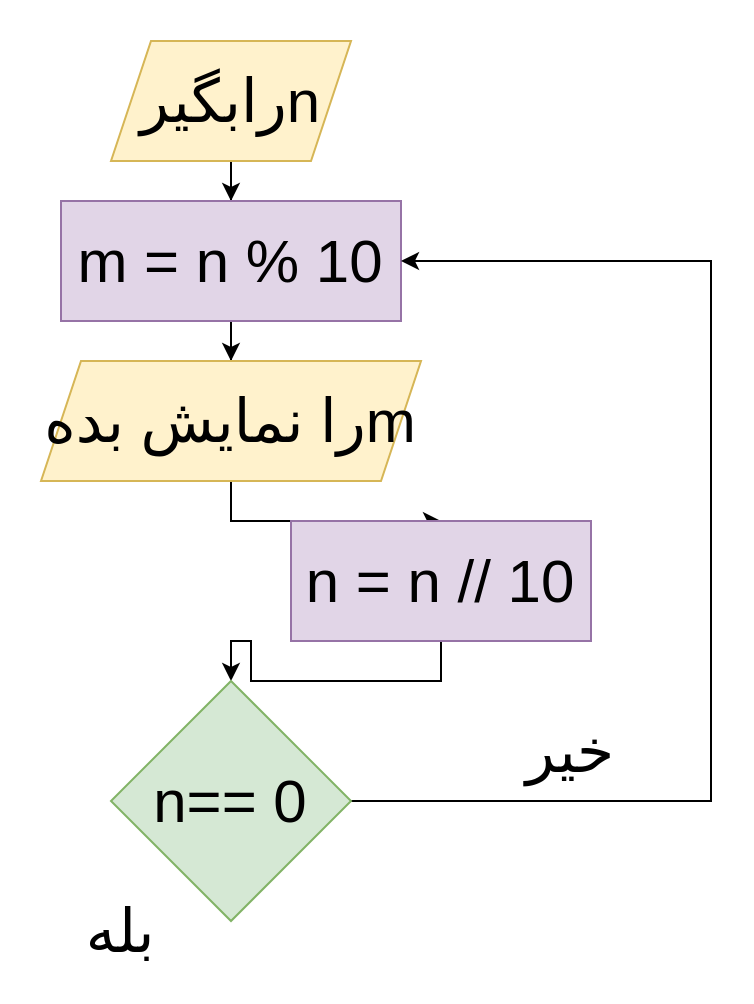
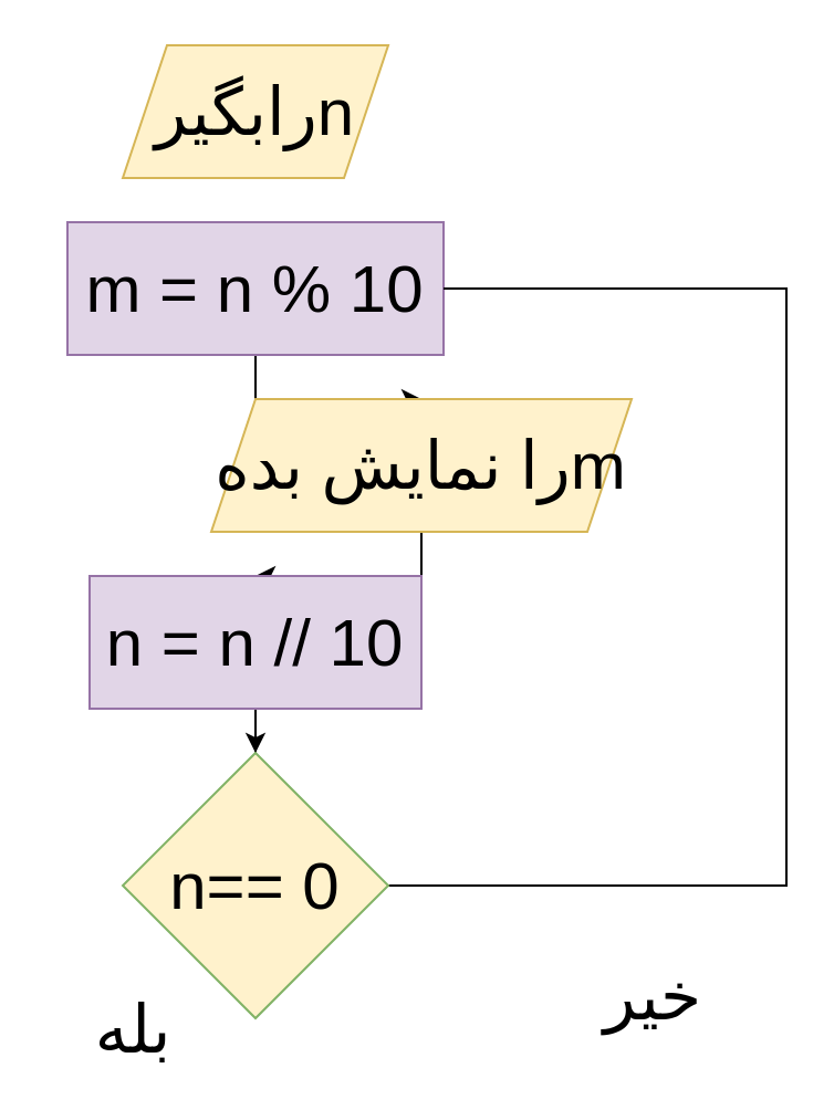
  <mxCell id="0" />
  <mxCell id="1" parent="0" />
- <mxCell id="2" value="" style="edgeStyle=orthogonalEdgeStyle;rounded=0;orthogonalLoop=1;jettySize=auto;html=1;fontSize=30;" edge="1" parent="1" source="3" target="5"><mxGeometry relative="1" as="geometry" /></mxCell>
  <mxCell id="3" value="&lt;div style=&quot;direction: rtl;&quot;&gt;&lt;span style=&quot;background-color: initial;&quot;&gt;nرابگیر&lt;/span&gt;&lt;/div&gt;" style="shape=parallelogram;perimeter=parallelogramPerimeter;whiteSpace=wrap;html=1;fixedSize=1;fontSize=30;fillColor=#fff2cc;strokeColor=#d6b656;" vertex="1" parent="1"><mxGeometry x="55" y="20" width="120" height="60" as="geometry" /></mxCell>
  <mxCell id="4" value="" style="edgeStyle=orthogonalEdgeStyle;rounded=0;orthogonalLoop=1;jettySize=auto;html=1;fontSize=30;" edge="1" parent="1" source="5" target="7"><mxGeometry relative="1" as="geometry" /></mxCell>
  <mxCell id="5" value="m = n % 10" style="rounded=0;whiteSpace=wrap;html=1;fontSize=30;fillColor=#e1d5e7;strokeColor=#9673a6;" vertex="1" parent="1"><mxGeometry x="30" y="100" width="170" height="60" as="geometry" /></mxCell>
  <mxCell id="6" value="" style="edgeStyle=orthogonalEdgeStyle;rounded=0;orthogonalLoop=1;jettySize=auto;html=1;fontSize=30;" edge="1" parent="1" source="7" target="9"><mxGeometry relative="1" as="geometry" /></mxCell>
- <mxCell id="7" value="&lt;div style=&quot;direction: rtl;&quot;&gt;&lt;span style=&quot;background-color: initial;&quot;&gt;mرا نمایش بده&lt;/span&gt;&lt;/div&gt;" style="shape=parallelogram;perimeter=parallelogramPerimeter;whiteSpace=wrap;html=1;fixedSize=1;fontSize=30;fillColor=#fff2cc;strokeColor=#d6b656;" vertex="1" parent="1"><mxGeometry x="20" y="180" width="190" height="60" as="geometry" /></mxCell>
+ <mxCell id="7" value="&lt;div style=&quot;direction: rtl;&quot;&gt;&lt;span style=&quot;background-color: initial;&quot;&gt;mرا نمایش بده&lt;/span&gt;&lt;/div&gt;" style="shape=parallelogram;perimeter=parallelogramPerimeter;whiteSpace=wrap;html=1;fixedSize=1;fontSize=30;fillColor=#fff2cc;strokeColor=#d6b656;" vertex="1" parent="1"><mxGeometry x="95" y="180" width="190" height="60" as="geometry" /></mxCell>
  <mxCell id="8" value="" style="edgeStyle=orthogonalEdgeStyle;rounded=0;orthogonalLoop=1;jettySize=auto;html=1;fontSize=30;" edge="1" parent="1" source="9" target="11"><mxGeometry relative="1" as="geometry" /></mxCell>
- <mxCell id="9" value="n = n // 10" style="rounded=0;whiteSpace=wrap;html=1;fontSize=30;fillColor=#e1d5e7;strokeColor=#9673a6;" vertex="1" parent="1"><mxGeometry x="145" y="260" width="150" height="60" as="geometry" /></mxCell>
- <mxCell id="10" style="edgeStyle=orthogonalEdgeStyle;rounded=0;orthogonalLoop=1;jettySize=auto;html=1;fontSize=30;entryX=1;entryY=0.5;entryDx=0;entryDy=0;" edge="1" parent="1" source="11" target="5"><mxGeometry relative="1" as="geometry"><mxPoint x="405" y="100" as="targetPoint" /><Array as="points"><mxPoint x="355" y="400" /><mxPoint x="355" y="130" /></Array></mxGeometry></mxCell>
- <mxCell id="11" value="n== 0" style="rhombus;whiteSpace=wrap;html=1;fontSize=30;fillColor=#d5e8d4;strokeColor=#82b366;" vertex="1" parent="1"><mxGeometry x="55" y="340" width="120" height="120" as="geometry" /></mxCell>
+ <mxCell id="9" value="n = n // 10" style="rounded=0;whiteSpace=wrap;html=1;fontSize=30;fillColor=#e1d5e7;strokeColor=#9673a6;" vertex="1" parent="1"><mxGeometry x="40" y="260" width="150" height="60" as="geometry" /></mxCell>
+ <mxCell id="10" style="edgeStyle=orthogonalEdgeStyle;rounded=0;orthogonalLoop=1;jettySize=auto;html=1;fontSize=30;entryX=1;entryY=0.5;entryDx=0;entryDy=0;endArrow=none;" edge="1" parent="1" source="11" target="5"><mxGeometry relative="1" as="geometry"><mxPoint x="405" y="100" as="targetPoint" /><Array as="points"><mxPoint x="355" y="400" /><mxPoint x="355" y="130" /></Array></mxGeometry></mxCell>
+ <mxCell id="11" value="n== 0" style="rhombus;whiteSpace=wrap;html=1;fontSize=30;fillColor=#fff2cc;strokeColor=#82b366;" vertex="1" parent="1"><mxGeometry x="55" y="340" width="120" height="120" as="geometry" /></mxCell>
  <mxCell id="12" value="بله" style="text;html=1;strokeColor=none;fillColor=none;align=center;verticalAlign=middle;whiteSpace=wrap;rounded=0;fontSize=30;" vertex="1" parent="1"><mxGeometry x="30" y="450" width="60" height="30" as="geometry" /></mxCell>
- <mxCell id="13" value="خیر" style="text;html=1;strokeColor=none;fillColor=none;align=center;verticalAlign=middle;whiteSpace=wrap;rounded=0;fontSize=30;" vertex="1" parent="1"><mxGeometry x="255" y="360" width="60" height="30" as="geometry" /></mxCell>
+ <mxCell id="13" value="خیر" style="text;html=1;strokeColor=none;fillColor=none;align=center;verticalAlign=middle;whiteSpace=wrap;rounded=0;fontSize=30;" vertex="1" parent="1"><mxGeometry x="265" y="435" width="60" height="30" as="geometry" /></mxCell>
